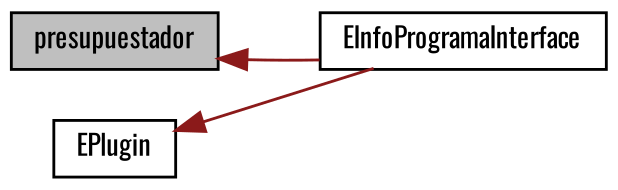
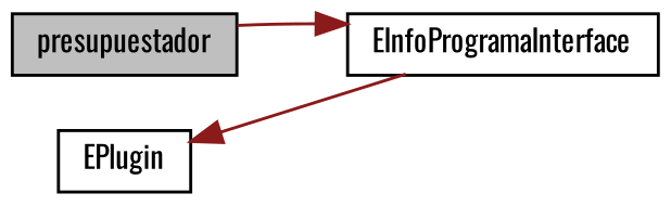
  digraph {
    fontname=Oswald
    rankdir=LR
    node [color=black fontname=Oswald fontsize=10 shape=record]
    edge [color=firebrick4 dir=back fontname=Oswald fontsize=10 labelfontname=FreeSans labelfontsize=10 style=solid]
    n1 [fillcolor=grey75 fontcolor=black height=0.2 label=presupuestador style=filled width=0.4]
    n2 [height=0.2 label=EInfoProgramaInterface width=0.4]
    n3 [height=0.2 label=EPlugin width=0.4]
-   n1 -> n2
+   n2 -> n1
    n3 -> n2
  }
